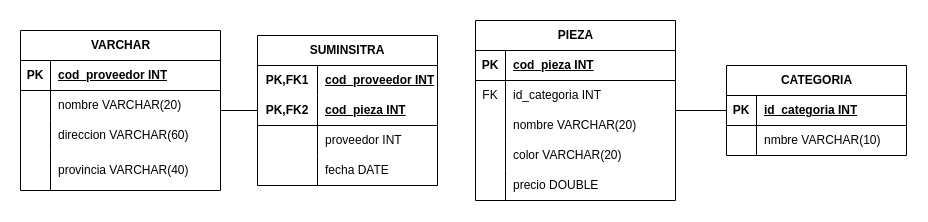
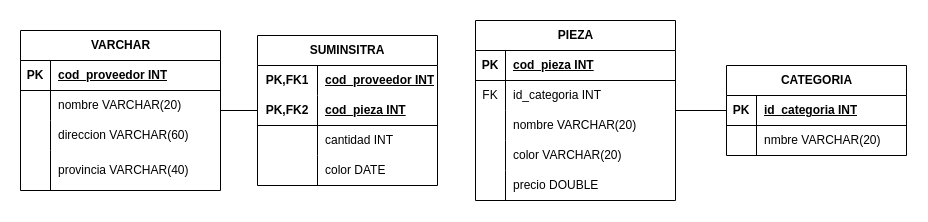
  <mxCell id="0" />
  <mxCell id="1" parent="0" />
  <mxCell id="2" value="VARCHAR" style="shape=table;startSize=30;container=1;collapsible=1;childLayout=tableLayout;fixedRows=1;rowLines=0;fontStyle=1;align=center;resizeLast=1;html=1;" vertex="1" parent="1"><mxGeometry x="20" y="30" width="200" height="160" as="geometry" /></mxCell>
  <mxCell id="3" value="" style="shape=tableRow;horizontal=0;startSize=0;swimlaneHead=0;swimlaneBody=0;fillColor=none;collapsible=0;dropTarget=0;points=[[0,0.5],[1,0.5]];portConstraint=eastwest;top=0;left=0;right=0;bottom=1;" vertex="1" parent="2"><mxGeometry y="30" width="200" height="30" as="geometry" /></mxCell>
  <mxCell id="4" value="PK" style="shape=partialRectangle;connectable=0;fillColor=none;top=0;left=0;bottom=0;right=0;fontStyle=1;overflow=hidden;whiteSpace=wrap;html=1;" vertex="1" parent="3"><mxGeometry width="30" height="30" as="geometry"><mxRectangle width="30" height="30" as="alternateBounds" /></mxGeometry></mxCell>
  <mxCell id="5" value="cod_proveedor INT" style="shape=partialRectangle;connectable=0;fillColor=none;top=0;left=0;bottom=0;right=0;align=left;spacingLeft=6;fontStyle=5;overflow=hidden;whiteSpace=wrap;html=1;" vertex="1" parent="3"><mxGeometry x="30" width="170" height="30" as="geometry"><mxRectangle width="170" height="30" as="alternateBounds" /></mxGeometry></mxCell>
  <mxCell id="6" value="" style="shape=tableRow;horizontal=0;startSize=0;swimlaneHead=0;swimlaneBody=0;fillColor=none;collapsible=0;dropTarget=0;points=[[0,0.5],[1,0.5]];portConstraint=eastwest;top=0;left=0;right=0;bottom=0;" vertex="1" parent="2"><mxGeometry y="60" width="200" height="30" as="geometry" /></mxCell>
  <mxCell id="7" value="" style="shape=partialRectangle;connectable=0;fillColor=none;top=0;left=0;bottom=0;right=0;editable=1;overflow=hidden;whiteSpace=wrap;html=1;" vertex="1" parent="6"><mxGeometry width="30" height="30" as="geometry"><mxRectangle width="30" height="30" as="alternateBounds" /></mxGeometry></mxCell>
  <mxCell id="8" value="nombre VARCHAR(20)" style="shape=partialRectangle;connectable=0;fillColor=none;top=0;left=0;bottom=0;right=0;align=left;spacingLeft=6;overflow=hidden;whiteSpace=wrap;html=1;" vertex="1" parent="6"><mxGeometry x="30" width="170" height="30" as="geometry"><mxRectangle width="170" height="30" as="alternateBounds" /></mxGeometry></mxCell>
  <mxCell id="9" value="" style="shape=tableRow;horizontal=0;startSize=0;swimlaneHead=0;swimlaneBody=0;fillColor=none;collapsible=0;dropTarget=0;points=[[0,0.5],[1,0.5]];portConstraint=eastwest;top=0;left=0;right=0;bottom=0;" vertex="1" parent="2"><mxGeometry y="90" width="200" height="30" as="geometry" /></mxCell>
  <mxCell id="10" value="" style="shape=partialRectangle;connectable=0;fillColor=none;top=0;left=0;bottom=0;right=0;editable=1;overflow=hidden;whiteSpace=wrap;html=1;" vertex="1" parent="9"><mxGeometry width="30" height="30" as="geometry"><mxRectangle width="30" height="30" as="alternateBounds" /></mxGeometry></mxCell>
  <mxCell id="11" value="direccion VARCHAR(60)" style="shape=partialRectangle;connectable=0;fillColor=none;top=0;left=0;bottom=0;right=0;align=left;spacingLeft=6;overflow=hidden;whiteSpace=wrap;html=1;" vertex="1" parent="9"><mxGeometry x="30" width="170" height="30" as="geometry"><mxRectangle width="170" height="30" as="alternateBounds" /></mxGeometry></mxCell>
  <mxCell id="12" value="" style="shape=tableRow;horizontal=0;startSize=0;swimlaneHead=0;swimlaneBody=0;fillColor=none;collapsible=0;dropTarget=0;points=[[0,0.5],[1,0.5]];portConstraint=eastwest;top=0;left=0;right=0;bottom=0;" vertex="1" parent="2"><mxGeometry y="120" width="200" height="40" as="geometry" /></mxCell>
  <mxCell id="13" value="" style="shape=partialRectangle;connectable=0;fillColor=none;top=0;left=0;bottom=0;right=0;editable=1;overflow=hidden;whiteSpace=wrap;html=1;" vertex="1" parent="12"><mxGeometry width="30" height="40" as="geometry"><mxRectangle width="30" height="40" as="alternateBounds" /></mxGeometry></mxCell>
  <mxCell id="14" value="provincia VARCHAR(40)" style="shape=partialRectangle;connectable=0;fillColor=none;top=0;left=0;bottom=0;right=0;align=left;spacingLeft=6;overflow=hidden;whiteSpace=wrap;html=1;" vertex="1" parent="12"><mxGeometry x="30" width="170" height="40" as="geometry"><mxRectangle width="170" height="40" as="alternateBounds" /></mxGeometry></mxCell>
  <mxCell id="15" value="PIEZA" style="shape=table;startSize=30;container=1;collapsible=1;childLayout=tableLayout;fixedRows=1;rowLines=0;fontStyle=1;align=center;resizeLast=1;html=1;" vertex="1" parent="1"><mxGeometry x="475" y="20" width="200" height="180" as="geometry" /></mxCell>
  <mxCell id="16" value="" style="shape=tableRow;horizontal=0;startSize=0;swimlaneHead=0;swimlaneBody=0;fillColor=none;collapsible=0;dropTarget=0;points=[[0,0.5],[1,0.5]];portConstraint=eastwest;top=0;left=0;right=0;bottom=1;" vertex="1" parent="15"><mxGeometry y="30" width="200" height="30" as="geometry" /></mxCell>
  <mxCell id="17" value="PK" style="shape=partialRectangle;connectable=0;fillColor=none;top=0;left=0;bottom=0;right=0;fontStyle=1;overflow=hidden;whiteSpace=wrap;html=1;" vertex="1" parent="16"><mxGeometry width="30" height="30" as="geometry"><mxRectangle width="30" height="30" as="alternateBounds" /></mxGeometry></mxCell>
  <mxCell id="18" value="cod_pieza INT" style="shape=partialRectangle;connectable=0;fillColor=none;top=0;left=0;bottom=0;right=0;align=left;spacingLeft=6;fontStyle=5;overflow=hidden;whiteSpace=wrap;html=1;" vertex="1" parent="16"><mxGeometry x="30" width="170" height="30" as="geometry"><mxRectangle width="170" height="30" as="alternateBounds" /></mxGeometry></mxCell>
  <mxCell id="19" value="" style="shape=tableRow;horizontal=0;startSize=0;swimlaneHead=0;swimlaneBody=0;fillColor=none;collapsible=0;dropTarget=0;points=[[0,0.5],[1,0.5]];portConstraint=eastwest;top=0;left=0;right=0;bottom=0;" vertex="1" parent="15"><mxGeometry y="60" width="200" height="30" as="geometry" /></mxCell>
  <mxCell id="20" value="FK" style="shape=partialRectangle;connectable=0;fillColor=none;top=0;left=0;bottom=0;right=0;fontStyle=0;overflow=hidden;whiteSpace=wrap;html=1;" vertex="1" parent="19"><mxGeometry width="30" height="30" as="geometry"><mxRectangle width="30" height="30" as="alternateBounds" /></mxGeometry></mxCell>
  <mxCell id="21" value="id_categoria INT" style="shape=partialRectangle;connectable=0;fillColor=none;top=0;left=0;bottom=0;right=0;align=left;spacingLeft=6;fontStyle=0;overflow=hidden;whiteSpace=wrap;html=1;" vertex="1" parent="19"><mxGeometry x="30" width="170" height="30" as="geometry"><mxRectangle width="170" height="30" as="alternateBounds" /></mxGeometry></mxCell>
  <mxCell id="22" value="" style="shape=tableRow;horizontal=0;startSize=0;swimlaneHead=0;swimlaneBody=0;fillColor=none;collapsible=0;dropTarget=0;points=[[0,0.5],[1,0.5]];portConstraint=eastwest;top=0;left=0;right=0;bottom=0;" vertex="1" parent="15"><mxGeometry y="90" width="200" height="30" as="geometry" /></mxCell>
  <mxCell id="23" value="" style="shape=partialRectangle;connectable=0;fillColor=none;top=0;left=0;bottom=0;right=0;editable=1;overflow=hidden;whiteSpace=wrap;html=1;" vertex="1" parent="22"><mxGeometry width="30" height="30" as="geometry"><mxRectangle width="30" height="30" as="alternateBounds" /></mxGeometry></mxCell>
  <mxCell id="24" value="nombre VARCHAR(20)" style="shape=partialRectangle;connectable=0;fillColor=none;top=0;left=0;bottom=0;right=0;align=left;spacingLeft=6;overflow=hidden;whiteSpace=wrap;html=1;" vertex="1" parent="22"><mxGeometry x="30" width="170" height="30" as="geometry"><mxRectangle width="170" height="30" as="alternateBounds" /></mxGeometry></mxCell>
  <mxCell id="25" value="" style="shape=tableRow;horizontal=0;startSize=0;swimlaneHead=0;swimlaneBody=0;fillColor=none;collapsible=0;dropTarget=0;points=[[0,0.5],[1,0.5]];portConstraint=eastwest;top=0;left=0;right=0;bottom=0;" vertex="1" parent="15"><mxGeometry y="120" width="200" height="30" as="geometry" /></mxCell>
  <mxCell id="26" value="" style="shape=partialRectangle;connectable=0;fillColor=none;top=0;left=0;bottom=0;right=0;editable=1;overflow=hidden;whiteSpace=wrap;html=1;" vertex="1" parent="25"><mxGeometry width="30" height="30" as="geometry"><mxRectangle width="30" height="30" as="alternateBounds" /></mxGeometry></mxCell>
  <mxCell id="27" value="color VARCHAR(20)" style="shape=partialRectangle;connectable=0;fillColor=none;top=0;left=0;bottom=0;right=0;align=left;spacingLeft=6;overflow=hidden;whiteSpace=wrap;html=1;" vertex="1" parent="25"><mxGeometry x="30" width="170" height="30" as="geometry"><mxRectangle width="170" height="30" as="alternateBounds" /></mxGeometry></mxCell>
  <mxCell id="28" value="" style="shape=tableRow;horizontal=0;startSize=0;swimlaneHead=0;swimlaneBody=0;fillColor=none;collapsible=0;dropTarget=0;points=[[0,0.5],[1,0.5]];portConstraint=eastwest;top=0;left=0;right=0;bottom=0;" vertex="1" parent="15"><mxGeometry y="150" width="200" height="30" as="geometry" /></mxCell>
  <mxCell id="29" value="" style="shape=partialRectangle;connectable=0;fillColor=none;top=0;left=0;bottom=0;right=0;editable=1;overflow=hidden;whiteSpace=wrap;html=1;" vertex="1" parent="28"><mxGeometry width="30" height="30" as="geometry"><mxRectangle width="30" height="30" as="alternateBounds" /></mxGeometry></mxCell>
  <mxCell id="30" value="precio DOUBLE" style="shape=partialRectangle;connectable=0;fillColor=none;top=0;left=0;bottom=0;right=0;align=left;spacingLeft=6;overflow=hidden;whiteSpace=wrap;html=1;" vertex="1" parent="28"><mxGeometry x="30" width="170" height="30" as="geometry"><mxRectangle width="170" height="30" as="alternateBounds" /></mxGeometry></mxCell>
  <mxCell id="31" value="SUMINSITRA" style="shape=table;startSize=30;container=1;collapsible=1;childLayout=tableLayout;fixedRows=1;rowLines=0;fontStyle=1;align=center;resizeLast=1;html=1;whiteSpace=wrap;" vertex="1" parent="1"><mxGeometry x="257" y="35" width="180" height="150" as="geometry" /></mxCell>
  <mxCell id="32" value="" style="shape=tableRow;horizontal=0;startSize=0;swimlaneHead=0;swimlaneBody=0;fillColor=none;collapsible=0;dropTarget=0;points=[[0,0.5],[1,0.5]];portConstraint=eastwest;top=0;left=0;right=0;bottom=0;html=1;" vertex="1" parent="31"><mxGeometry y="30" width="180" height="30" as="geometry" /></mxCell>
  <mxCell id="33" value="PK,FK1" style="shape=partialRectangle;connectable=0;fillColor=none;top=0;left=0;bottom=0;right=0;fontStyle=1;overflow=hidden;html=1;whiteSpace=wrap;" vertex="1" parent="32"><mxGeometry width="60" height="30" as="geometry"><mxRectangle width="60" height="30" as="alternateBounds" /></mxGeometry></mxCell>
  <mxCell id="34" value="cod_proveedor INT" style="shape=partialRectangle;connectable=0;fillColor=none;top=0;left=0;bottom=0;right=0;align=left;spacingLeft=6;fontStyle=5;overflow=hidden;html=1;whiteSpace=wrap;" vertex="1" parent="32"><mxGeometry x="60" width="120" height="30" as="geometry"><mxRectangle width="120" height="30" as="alternateBounds" /></mxGeometry></mxCell>
  <mxCell id="35" value="" style="shape=tableRow;horizontal=0;startSize=0;swimlaneHead=0;swimlaneBody=0;fillColor=none;collapsible=0;dropTarget=0;points=[[0,0.5],[1,0.5]];portConstraint=eastwest;top=0;left=0;right=0;bottom=1;html=1;" vertex="1" parent="31"><mxGeometry y="60" width="180" height="30" as="geometry" /></mxCell>
  <mxCell id="36" value="PK,FK2" style="shape=partialRectangle;connectable=0;fillColor=none;top=0;left=0;bottom=0;right=0;fontStyle=1;overflow=hidden;html=1;whiteSpace=wrap;" vertex="1" parent="35"><mxGeometry width="60" height="30" as="geometry"><mxRectangle width="60" height="30" as="alternateBounds" /></mxGeometry></mxCell>
  <mxCell id="37" value="cod_pieza INT" style="shape=partialRectangle;connectable=0;fillColor=none;top=0;left=0;bottom=0;right=0;align=left;spacingLeft=6;fontStyle=5;overflow=hidden;html=1;whiteSpace=wrap;" vertex="1" parent="35"><mxGeometry x="60" width="120" height="30" as="geometry"><mxRectangle width="120" height="30" as="alternateBounds" /></mxGeometry></mxCell>
  <mxCell id="38" value="" style="shape=tableRow;horizontal=0;startSize=0;swimlaneHead=0;swimlaneBody=0;fillColor=none;collapsible=0;dropTarget=0;points=[[0,0.5],[1,0.5]];portConstraint=eastwest;top=0;left=0;right=0;bottom=0;html=1;" vertex="1" parent="31"><mxGeometry y="90" width="180" height="30" as="geometry" /></mxCell>
  <mxCell id="39" value="" style="shape=partialRectangle;connectable=0;fillColor=none;top=0;left=0;bottom=0;right=0;editable=1;overflow=hidden;html=1;whiteSpace=wrap;" vertex="1" parent="38"><mxGeometry width="60" height="30" as="geometry"><mxRectangle width="60" height="30" as="alternateBounds" /></mxGeometry></mxCell>
- <mxCell id="40" value="proveedor INT" style="shape=partialRectangle;connectable=0;fillColor=none;top=0;left=0;bottom=0;right=0;align=left;spacingLeft=6;overflow=hidden;html=1;whiteSpace=wrap;" vertex="1" parent="38"><mxGeometry x="60" width="120" height="30" as="geometry"><mxRectangle width="120" height="30" as="alternateBounds" /></mxGeometry></mxCell>
+ <mxCell id="40" value="cantidad INT" style="shape=partialRectangle;connectable=0;fillColor=none;top=0;left=0;bottom=0;right=0;align=left;spacingLeft=6;overflow=hidden;html=1;whiteSpace=wrap;" vertex="1" parent="38"><mxGeometry x="60" width="120" height="30" as="geometry"><mxRectangle width="120" height="30" as="alternateBounds" /></mxGeometry></mxCell>
  <mxCell id="41" value="" style="shape=tableRow;horizontal=0;startSize=0;swimlaneHead=0;swimlaneBody=0;fillColor=none;collapsible=0;dropTarget=0;points=[[0,0.5],[1,0.5]];portConstraint=eastwest;top=0;left=0;right=0;bottom=0;html=1;" vertex="1" parent="31"><mxGeometry y="120" width="180" height="30" as="geometry" /></mxCell>
  <mxCell id="42" value="" style="shape=partialRectangle;connectable=0;fillColor=none;top=0;left=0;bottom=0;right=0;editable=1;overflow=hidden;html=1;whiteSpace=wrap;" vertex="1" parent="41"><mxGeometry width="60" height="30" as="geometry"><mxRectangle width="60" height="30" as="alternateBounds" /></mxGeometry></mxCell>
- <mxCell id="43" value="fecha DATE" style="shape=partialRectangle;connectable=0;fillColor=none;top=0;left=0;bottom=0;right=0;align=left;spacingLeft=6;overflow=hidden;html=1;whiteSpace=wrap;" vertex="1" parent="41"><mxGeometry x="60" width="120" height="30" as="geometry"><mxRectangle width="120" height="30" as="alternateBounds" /></mxGeometry></mxCell>
+ <mxCell id="43" value="color DATE" style="shape=partialRectangle;connectable=0;fillColor=none;top=0;left=0;bottom=0;right=0;align=left;spacingLeft=6;overflow=hidden;html=1;whiteSpace=wrap;" vertex="1" parent="41"><mxGeometry x="60" width="120" height="30" as="geometry"><mxRectangle width="120" height="30" as="alternateBounds" /></mxGeometry></mxCell>
  <mxCell id="44" value="" style="endArrow=none;html=1;rounded=0;" edge="1" parent="1" source="2" target="31"><mxGeometry relative="1" as="geometry"><mxPoint x="524" y="217" as="sourcePoint" /><mxPoint x="684" y="217" as="targetPoint" /></mxGeometry></mxCell>
  <mxCell id="45" value="CATEGORIA" style="shape=table;startSize=30;container=1;collapsible=1;childLayout=tableLayout;fixedRows=1;rowLines=0;fontStyle=1;align=center;resizeLast=1;html=1;" vertex="1" parent="1"><mxGeometry x="726" y="65" width="180" height="90" as="geometry" /></mxCell>
  <mxCell id="46" value="" style="shape=tableRow;horizontal=0;startSize=0;swimlaneHead=0;swimlaneBody=0;fillColor=none;collapsible=0;dropTarget=0;points=[[0,0.5],[1,0.5]];portConstraint=eastwest;top=0;left=0;right=0;bottom=1;" vertex="1" parent="45"><mxGeometry y="30" width="180" height="30" as="geometry" /></mxCell>
  <mxCell id="47" value="PK" style="shape=partialRectangle;connectable=0;fillColor=none;top=0;left=0;bottom=0;right=0;fontStyle=1;overflow=hidden;whiteSpace=wrap;html=1;" vertex="1" parent="46"><mxGeometry width="30" height="30" as="geometry"><mxRectangle width="30" height="30" as="alternateBounds" /></mxGeometry></mxCell>
  <mxCell id="48" value="id_categoria INT" style="shape=partialRectangle;connectable=0;fillColor=none;top=0;left=0;bottom=0;right=0;align=left;spacingLeft=6;fontStyle=5;overflow=hidden;whiteSpace=wrap;html=1;" vertex="1" parent="46"><mxGeometry x="30" width="150" height="30" as="geometry"><mxRectangle width="150" height="30" as="alternateBounds" /></mxGeometry></mxCell>
  <mxCell id="49" value="" style="shape=tableRow;horizontal=0;startSize=0;swimlaneHead=0;swimlaneBody=0;fillColor=none;collapsible=0;dropTarget=0;points=[[0,0.5],[1,0.5]];portConstraint=eastwest;top=0;left=0;right=0;bottom=0;" vertex="1" parent="45"><mxGeometry y="60" width="180" height="30" as="geometry" /></mxCell>
  <mxCell id="50" value="" style="shape=partialRectangle;connectable=0;fillColor=none;top=0;left=0;bottom=0;right=0;editable=1;overflow=hidden;whiteSpace=wrap;html=1;" vertex="1" parent="49"><mxGeometry width="30" height="30" as="geometry"><mxRectangle width="30" height="30" as="alternateBounds" /></mxGeometry></mxCell>
- <mxCell id="51" value="nmbre VARCHAR(10)" style="shape=partialRectangle;connectable=0;fillColor=none;top=0;left=0;bottom=0;right=0;align=left;spacingLeft=6;overflow=hidden;whiteSpace=wrap;html=1;" vertex="1" parent="49"><mxGeometry x="30" width="150" height="30" as="geometry"><mxRectangle width="150" height="30" as="alternateBounds" /></mxGeometry></mxCell>
+ <mxCell id="51" value="nmbre VARCHAR(20)" style="shape=partialRectangle;connectable=0;fillColor=none;top=0;left=0;bottom=0;right=0;align=left;spacingLeft=6;overflow=hidden;whiteSpace=wrap;html=1;" vertex="1" parent="49"><mxGeometry x="30" width="150" height="30" as="geometry"><mxRectangle width="150" height="30" as="alternateBounds" /></mxGeometry></mxCell>
  <mxCell id="52" value="" style="endArrow=none;html=1;rounded=0;" edge="1" parent="1" source="15" target="45"><mxGeometry relative="1" as="geometry"><mxPoint x="566" y="218" as="sourcePoint" /><mxPoint x="726" y="218" as="targetPoint" /></mxGeometry></mxCell>
